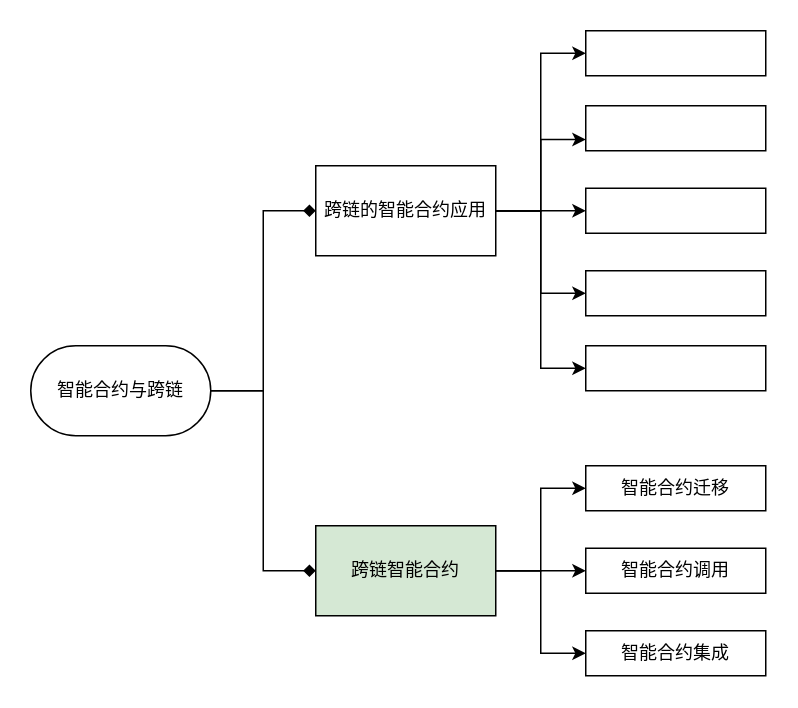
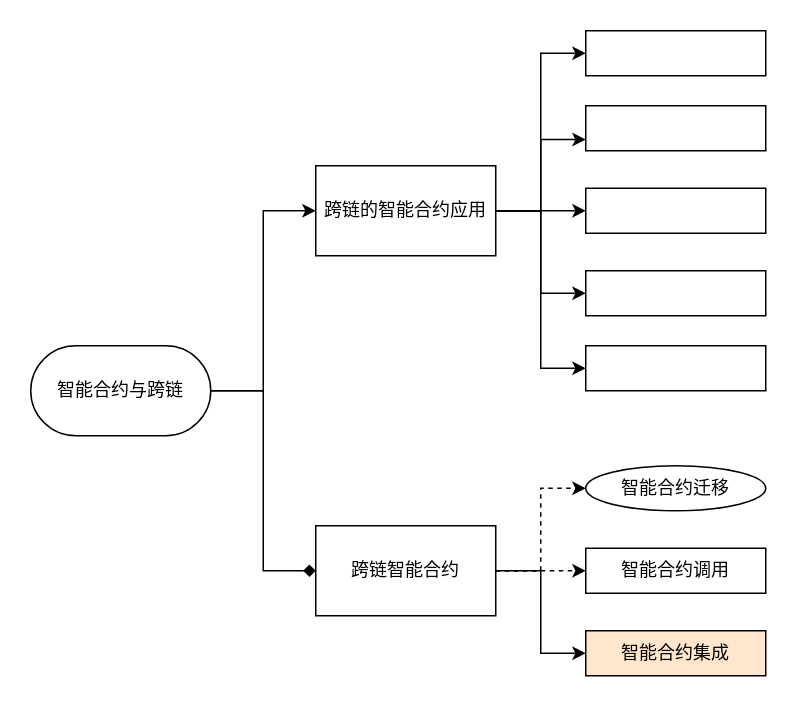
  <mxCell id="0" />
  <mxCell id="1" parent="0" />
- <mxCell id="2" style="edgeStyle=orthogonalEdgeStyle;rounded=0;orthogonalLoop=1;jettySize=auto;html=1;entryX=0;entryY=0.5;entryDx=0;entryDy=0;endArrow=diamond;" edge="1" parent="1" source="4" target="14"><mxGeometry relative="1" as="geometry" /></mxCell>
+ <mxCell id="2" style="edgeStyle=orthogonalEdgeStyle;rounded=0;orthogonalLoop=1;jettySize=auto;html=1;entryX=0;entryY=0.5;entryDx=0;entryDy=0;" edge="1" parent="1" source="4" target="14"><mxGeometry relative="1" as="geometry" /></mxCell>
  <mxCell id="3" style="edgeStyle=orthogonalEdgeStyle;rounded=0;orthogonalLoop=1;jettySize=auto;html=1;entryX=0;entryY=0.5;entryDx=0;entryDy=0;endArrow=diamond;" edge="1" parent="1" source="4" target="8"><mxGeometry relative="1" as="geometry" /></mxCell>
  <mxCell id="4" value="智能合约与跨链" style="rounded=1;whiteSpace=wrap;html=1;arcSize=50;" vertex="1" parent="1"><mxGeometry x="20" y="230" width="120" height="60" as="geometry" /></mxCell>
- <mxCell id="5" style="edgeStyle=orthogonalEdgeStyle;rounded=0;orthogonalLoop=1;jettySize=auto;html=1;entryX=0;entryY=0.5;entryDx=0;entryDy=0;" edge="1" parent="1" source="8" target="22"><mxGeometry relative="1" as="geometry" /></mxCell>
- <mxCell id="6" style="edgeStyle=orthogonalEdgeStyle;rounded=0;orthogonalLoop=1;jettySize=auto;html=1;entryX=0;entryY=0.5;entryDx=0;entryDy=0;" edge="1" parent="1" source="8" target="21"><mxGeometry relative="1" as="geometry" /></mxCell>
+ <mxCell id="5" style="edgeStyle=orthogonalEdgeStyle;rounded=0;orthogonalLoop=1;jettySize=auto;html=1;entryX=0;entryY=0.5;entryDx=0;entryDy=0;dashed=1;" edge="1" parent="1" source="8" target="22"><mxGeometry relative="1" as="geometry" /></mxCell>
+ <mxCell id="6" style="edgeStyle=orthogonalEdgeStyle;rounded=0;orthogonalLoop=1;jettySize=auto;html=1;entryX=0;entryY=0.5;entryDx=0;entryDy=0;dashed=1;" edge="1" parent="1" source="8" target="21"><mxGeometry relative="1" as="geometry" /></mxCell>
  <mxCell id="7" style="edgeStyle=orthogonalEdgeStyle;rounded=0;orthogonalLoop=1;jettySize=auto;html=1;entryX=0;entryY=0.5;entryDx=0;entryDy=0;" edge="1" parent="1" source="8" target="20"><mxGeometry relative="1" as="geometry" /></mxCell>
- <mxCell id="8" value="跨链智能合约" style="rounded=0;whiteSpace=wrap;html=1;fillColor=#d5e8d4;" vertex="1" parent="1"><mxGeometry x="210" y="350" width="120" height="60" as="geometry" /></mxCell>
+ <mxCell id="8" value="跨链智能合约" style="rounded=0;whiteSpace=wrap;html=1;" vertex="1" parent="1"><mxGeometry x="210" y="350" width="120" height="60" as="geometry" /></mxCell>
  <mxCell id="9" style="edgeStyle=orthogonalEdgeStyle;rounded=0;orthogonalLoop=1;jettySize=auto;html=1;entryX=0;entryY=0.5;entryDx=0;entryDy=0;" edge="1" parent="1" source="14" target="16"><mxGeometry relative="1" as="geometry" /></mxCell>
  <mxCell id="10" style="edgeStyle=orthogonalEdgeStyle;rounded=0;orthogonalLoop=1;jettySize=auto;html=1;entryX=0;entryY=0.75;entryDx=0;entryDy=0;" edge="1" parent="1" source="14" target="15"><mxGeometry relative="1" as="geometry" /></mxCell>
  <mxCell id="11" style="edgeStyle=orthogonalEdgeStyle;rounded=0;orthogonalLoop=1;jettySize=auto;html=1;entryX=0;entryY=0.5;entryDx=0;entryDy=0;" edge="1" parent="1" source="14" target="18"><mxGeometry relative="1" as="geometry" /></mxCell>
  <mxCell id="12" style="edgeStyle=orthogonalEdgeStyle;rounded=0;orthogonalLoop=1;jettySize=auto;html=1;entryX=0;entryY=0.5;entryDx=0;entryDy=0;" edge="1" parent="1" source="14" target="19"><mxGeometry relative="1" as="geometry" /></mxCell>
  <mxCell id="13" style="edgeStyle=orthogonalEdgeStyle;rounded=0;orthogonalLoop=1;jettySize=auto;html=1;entryX=0;entryY=0.5;entryDx=0;entryDy=0;" edge="1" parent="1" source="14" target="17"><mxGeometry relative="1" as="geometry" /></mxCell>
  <mxCell id="14" value="跨链的智能合约应用" style="rounded=0;whiteSpace=wrap;html=1;" vertex="1" parent="1"><mxGeometry x="210" y="110" width="120" height="60" as="geometry" /></mxCell>
  <mxCell id="15" value="" style="rounded=0;whiteSpace=wrap;html=1;flipH=0;flipV=1;container=0;" vertex="1" parent="1"><mxGeometry x="390" y="70" width="120" height="30" as="geometry" /></mxCell>
  <mxCell id="16" value="" style="rounded=0;whiteSpace=wrap;html=1;flipH=0;flipV=1;container=0;" vertex="1" parent="1"><mxGeometry x="390" width="120" height="30" as="geometry" y="20" /></mxCell>
  <mxCell id="17" value="" style="rounded=0;whiteSpace=wrap;html=1;flipH=0;flipV=1;container=0;" vertex="1" parent="1"><mxGeometry x="390" y="230" width="120" height="30" as="geometry" /></mxCell>
  <mxCell id="18" value="" style="rounded=0;whiteSpace=wrap;html=1;flipH=0;flipV=1;container=0;" vertex="1" parent="1"><mxGeometry x="390" y="125" width="120" height="30" as="geometry" /></mxCell>
  <mxCell id="19" value="" style="rounded=0;whiteSpace=wrap;html=1;flipH=0;flipV=1;container=0;" vertex="1" parent="1"><mxGeometry x="390" y="180" width="120" height="30" as="geometry" /></mxCell>
- <mxCell id="20" value="智能合约集成" style="rounded=0;whiteSpace=wrap;html=1;flipH=0;flipV=1;container=0;" vertex="1" parent="1"><mxGeometry x="390" y="420" width="120" height="30" as="geometry" /></mxCell>
+ <mxCell id="20" value="智能合约集成" style="rounded=0;whiteSpace=wrap;html=1;flipH=0;flipV=1;container=0;fillColor=#ffe6cc;" vertex="1" parent="1"><mxGeometry x="390" y="420" width="120" height="30" as="geometry" /></mxCell>
  <mxCell id="21" value="智能合约调用" style="rounded=0;whiteSpace=wrap;html=1;flipH=0;flipV=1;container=0;" vertex="1" parent="1"><mxGeometry x="390" y="365" width="120" height="30" as="geometry" /></mxCell>
- <mxCell id="22" value="智能合约迁移" style="rounded=0;whiteSpace=wrap;html=1;flipH=0;flipV=1;container=0;" vertex="1" parent="1"><mxGeometry x="390" y="310" width="120" height="30" as="geometry" /></mxCell>
+ <mxCell id="22" value="智能合约迁移" style="ellipse;whiteSpace=wrap;html=1;flipH=0;flipV=1;container=0;" vertex="1" parent="1"><mxGeometry x="390" y="310" width="120" height="30" as="geometry" /></mxCell>
